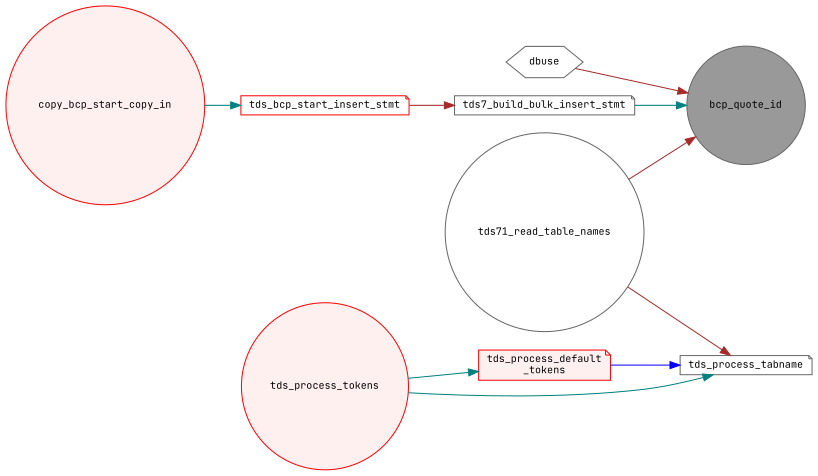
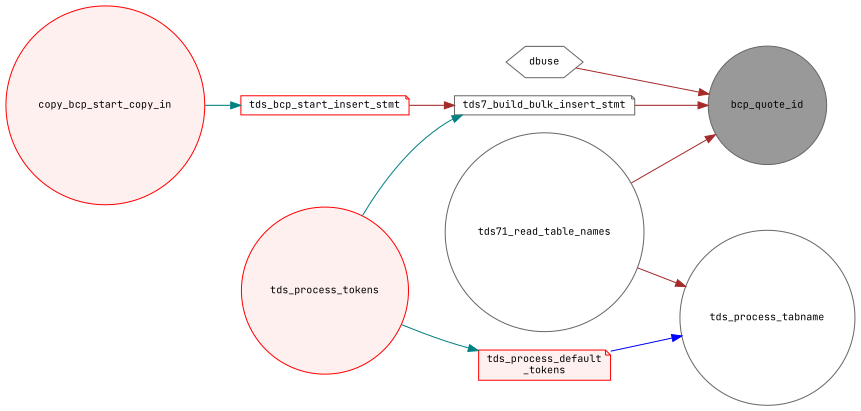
  digraph {
    fontname="JetBrains Mono"
    rankdir=RL
    node [color=grey40 fillcolor=white fontname="JetBrains Mono" fontsize=10 shape=circle style=filled]
    edge [color=brown dir=back fontname="JetBrains Mono" fontsize=10 labelfontname=Helvetica labelfontsize=10 style=solid]
    n1 [color=gray40 fillcolor=grey60 fontcolor=black height=0.2 label=bcp_quote_id width=0.4]
    n2 [height=0.2 label=dbuse shape=hexagon width=0.4]
    n3 [height=0.2 label=tds71_read_table_names width=0.4]
    n4 [height=0.2 label=tds7_build_bulk_insert_stmt shape=note width=0.4]
    n5 [color=red height=0.2 label=tds_bcp_start_insert_stmt shape=note width=0.4]
-   n6 [height=0.2 label=tds_process_tabname shape=note width=0.4]
+   n6 [height=0.2 label=tds_process_tabname width=0.4]
    n7 [color=red fillcolor="#FFF0F0" height=0.2 label="tds_process_default\l_tokens" shape=note width=0.4]
    n8 [color=red fillcolor="#FFF0F0" height=0.2 label=tds_process_tokens width=0.4]
    n9 [color=red fillcolor="#FFF0F0" height=0.2 label=copy_bcp_start_copy_in width=0.4]
    n1 -> n2
    n1 -> n3
-   n1 -> n4 [color=teal]
+   n1 -> n4
    n4 -> n5
    n5 -> n9 [color=teal]
    n6 -> n3
    n6 -> n7 [color=blue]
-   n6 -> n8 [color=teal]
+   n4 -> n8 [color=teal]
    n7 -> n8 [color=teal]
  }
